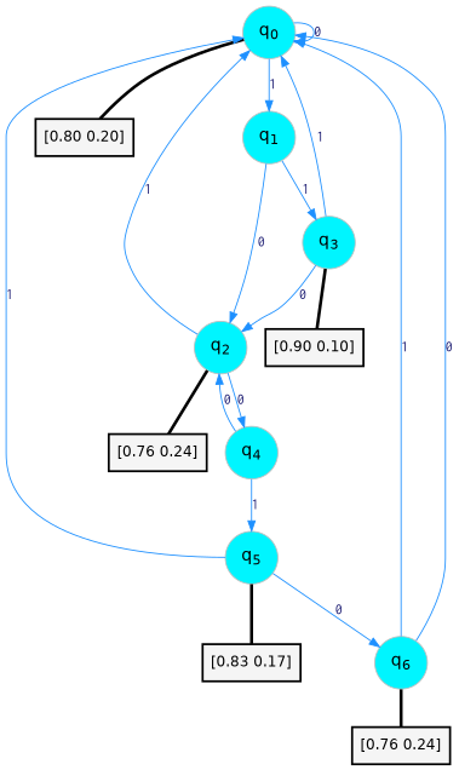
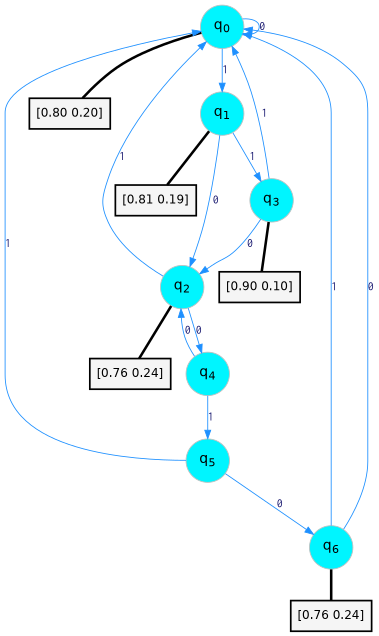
  digraph {
    rankdir=TD
    node [color=gray fillcolor=turquoise1 fontcolor=black fontname=Helvetica fontsize=16 fontweight=bold shape=circle style=filled]
    edge [arrowsize=1 color=dodgerblue1 fontcolor=midnightblue fontname=courier fontweight=bold penwidth=1 style=solid weight=20]
    n1 [label=<q<SUB>0</SUB>>]
    n2 [label=<q<SUB>1</SUB>>]
    n3 [color=black fillcolor=whitesmoke fontsize=14 label="[0.80 0.20]" penwidth=2 shape=box]
    n4 [label=<q<SUB>2</SUB>>]
    n5 [label=<q<SUB>3</SUB>>]
+   n6 [color=black fillcolor=whitesmoke fontsize=14 label="[0.81 0.19]" penwidth=2 shape=box]
    n7 [label=<q<SUB>4</SUB>>]
    n8 [color=black fillcolor=whitesmoke fontsize=14 label="[0.76 0.24]" penwidth=2 shape=box]
    n9 [color=black fillcolor=whitesmoke fontsize=14 label="[0.90 0.10]" penwidth=2 shape=box]
    n10 [label=<q<SUB>5</SUB>>]
    n11 [label=<q<SUB>6</SUB>>]
-   n12 [color=black fillcolor=whitesmoke fontsize=14 label="[0.83 0.17]" penwidth=2 shape=box]
    n13 [color=black fillcolor=whitesmoke fontsize=14 label="[0.76 0.24]" penwidth=2 shape=box]
    n1 -> n1 [label=0]
    n1 -> n2 [label=1]
    n1 -> n3 [arrowhead=none color=black penwidth=3]
    n2 -> n4 [label=0]
    n2 -> n5 [label=1]
+   n2 -> n6 [arrowhead=none color=black penwidth=3]
    n4 -> n1 [label=1]
    n4 -> n7 [label=0]
    n4 -> n8 [arrowhead=none color=black penwidth=3]
    n5 -> n1 [label=1]
    n5 -> n4 [label=0]
    n5 -> n9 [arrowhead=none color=black penwidth=3]
    n7 -> n4 [label=0]
    n7 -> n10 [label=1]
    n10 -> n1 [label=1]
    n10 -> n11 [label=0]
-   n10 -> n12 [arrowhead=none color=black penwidth=3]
    n11 -> n1 [label=0]
    n11 -> n1 [label=1]
    n11 -> n13 [arrowhead=none color=black penwidth=3]
  }
